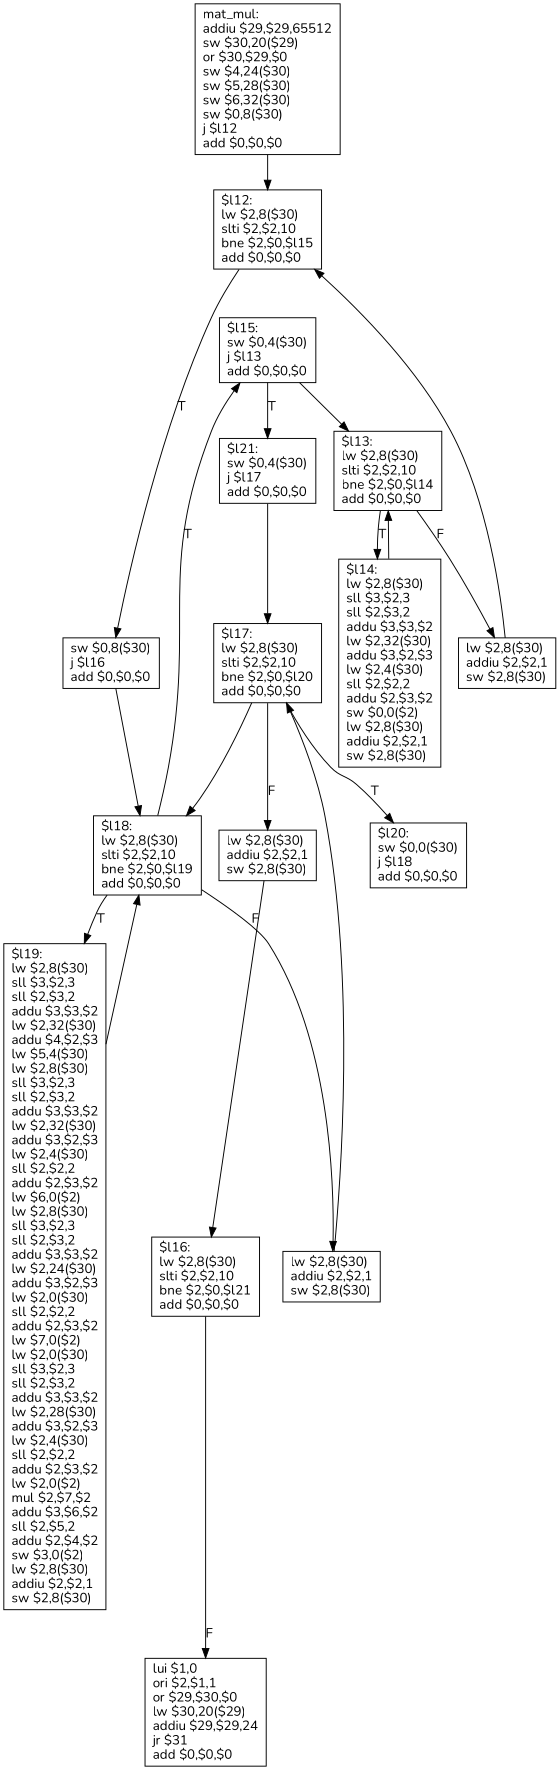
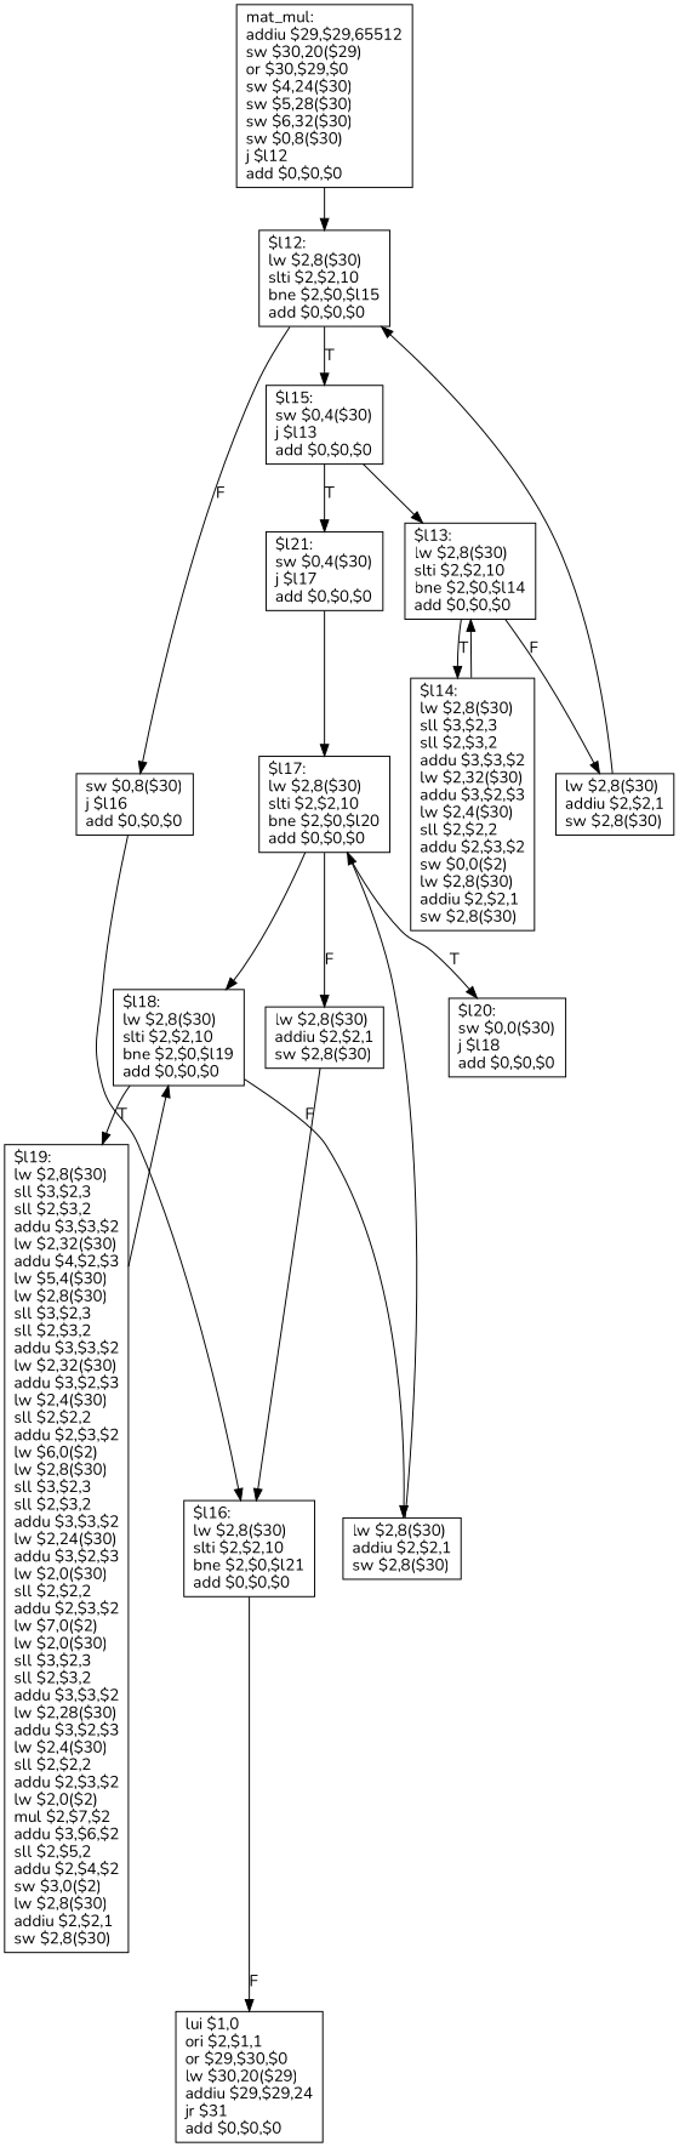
  digraph {
    fontname=Nunito
    node [fontname=Nunito shape=box]
    edge [fontname=Nunito style=filled]
    n1 [label="mat_mul:\laddiu $29,$29,65512\lsw $30,20($29)\lor $30,$29,$0\lsw $4,24($30)\lsw $5,28($30)\lsw $6,32($30)\lsw $0,8($30)\lj $l12\ladd $0,$0,$0\l"]
    n2 [label="$l12:\llw $2,8($30)\lslti $2,$2,10\lbne $2,$0,$l15\ladd $0,$0,$0\l"]
    n3 [label="$l15:\lsw $0,4($30)\lj $l13\ladd $0,$0,$0\l"]
    n4 [label="sw $0,8($30)\lj $l16\ladd $0,$0,$0\l"]
    n5 [label="$l13:\llw $2,8($30)\lslti $2,$2,10\lbne $2,$0,$l14\ladd $0,$0,$0\l"]
    n6 [label="$l21:\lsw $0,4($30)\lj $l17\ladd $0,$0,$0\l"]
    n7 [label="$l16:\llw $2,8($30)\lslti $2,$2,10\lbne $2,$0,$l21\ladd $0,$0,$0\l"]
    n8 [label="$l14:\llw $2,8($30)\lsll $3,$2,3\lsll $2,$3,2\laddu $3,$3,$2\llw $2,32($30)\laddu $3,$2,$3\llw $2,4($30)\lsll $2,$2,2\laddu $2,$3,$2\lsw $0,0($2)\llw $2,8($30)\laddiu $2,$2,1\lsw $2,8($30)\l"]
    n9 [label="lw $2,8($30)\laddiu $2,$2,1\lsw $2,8($30)\l"]
    n10 [label="lui $1,0\lori $2,$1,1\lor $29,$30,$0\llw $30,20($29)\laddiu $29,$29,24\ljr $31\ladd $0,$0,$0\l"]
    n11 [label="$l17:\llw $2,8($30)\lslti $2,$2,10\lbne $2,$0,$l20\ladd $0,$0,$0\l"]
    n12 [label="$l20:\lsw $0,0($30)\lj $l18\ladd $0,$0,$0\l"]
    n13 [label="lw $2,8($30)\laddiu $2,$2,1\lsw $2,8($30)\l"]
    n14 [label="$l18:\llw $2,8($30)\lslti $2,$2,10\lbne $2,$0,$l19\ladd $0,$0,$0\l"]
    n15 [label="$l19:\llw $2,8($30)\lsll $3,$2,3\lsll $2,$3,2\laddu $3,$3,$2\llw $2,32($30)\laddu $4,$2,$3\llw $5,4($30)\llw $2,8($30)\lsll $3,$2,3\lsll $2,$3,2\laddu $3,$3,$2\llw $2,32($30)\laddu $3,$2,$3\llw $2,4($30)\lsll $2,$2,2\laddu $2,$3,$2\llw $6,0($2)\llw $2,8($30)\lsll $3,$2,3\lsll $2,$3,2\laddu $3,$3,$2\llw $2,24($30)\laddu $3,$2,$3\llw $2,0($30)\lsll $2,$2,2\laddu $2,$3,$2\llw $7,0($2)\llw $2,0($30)\lsll $3,$2,3\lsll $2,$3,2\laddu $3,$3,$2\llw $2,28($30)\laddu $3,$2,$3\llw $2,4($30)\lsll $2,$2,2\laddu $2,$3,$2\llw $2,0($2)\lmul $2,$7,$2\laddu $3,$6,$2\lsll $2,$5,2\laddu $2,$4,$2\lsw $3,0($2)\llw $2,8($30)\laddiu $2,$2,1\lsw $2,8($30)\l"]
    n16 [label="lw $2,8($30)\laddiu $2,$2,1\lsw $2,8($30)\l"]
    n1 -> n2
-   n14 -> n3 [label=T]
-   n2 -> n4 [label=T]
+   n2 -> n3 [label=T]
+   n2 -> n4 [label=F]
    n3 -> n5
    n3 -> n6 [label=T]
-   n4 -> n14
+   n4 -> n7
    n5 -> n8 [label=T]
    n5 -> n9 [label=F]
    n6 -> n11
    n7 -> n10 [label=F]
    n8 -> n5
    n9 -> n2
    n11 -> n12 [label=T]
    n11 -> n13 [label=F]
    n11 -> n14
    n13 -> n7
    n14 -> n15 [label=T]
    n14 -> n16 [label=F]
    n15 -> n14
    n16 -> n11
  }
